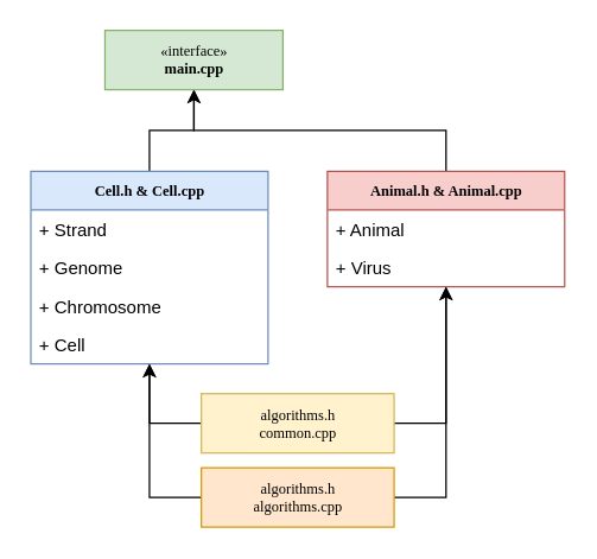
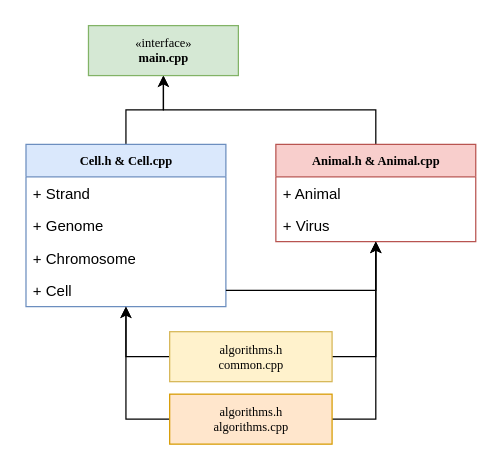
  <mxCell id="0" />
  <mxCell id="1" parent="0" />
  <mxCell id="2" value="" style="edgeStyle=orthogonalEdgeStyle;rounded=0;orthogonalLoop=1;jettySize=auto;html=1;entryX=0.5;entryY=1;entryDx=0;entryDy=0;exitX=0.5;exitY=0;exitDx=0;exitDy=0;jumpStyle=none;" parent="1" source="5" target="4" edge="1"><mxGeometry relative="1" as="geometry"><mxPoint x="40" y="75" as="sourcePoint" /></mxGeometry></mxCell>
  <mxCell id="3" value="" style="edgeStyle=orthogonalEdgeStyle;rounded=0;orthogonalLoop=1;jettySize=auto;html=1;entryX=0.5;entryY=1;entryDx=0;entryDy=0;exitX=0.5;exitY=0;exitDx=0;exitDy=0;jumpStyle=none;" parent="1" source="10" target="4" edge="1"><mxGeometry x="-0.286" relative="1" as="geometry"><mxPoint x="370" y="65" as="sourcePoint" /><mxPoint as="offset" /></mxGeometry></mxCell>
  <mxCell id="4" value="«interface»&lt;br&gt;&lt;b&gt;main.cpp&lt;/b&gt;" style="html=1;rounded=0;shadow=0;comic=0;labelBackgroundColor=none;strokeWidth=1;fontFamily=Verdana;fontSize=10;align=center;fillColor=#d5e8d4;strokeColor=#82b366;" parent="1" vertex="1"><mxGeometry x="70" y="20" width="120" height="40" as="geometry" /></mxCell>
  <mxCell id="5" value="Cell.h &amp;amp; Cell.cpp" style="swimlane;html=1;fontStyle=1;childLayout=stackLayout;horizontal=1;startSize=26;fillColor=#dae8fc;horizontalStack=0;resizeParent=1;resizeLast=0;collapsible=1;marginBottom=0;swimlaneFillColor=#ffffff;rounded=0;shadow=0;comic=0;labelBackgroundColor=none;strokeWidth=1;fontFamily=Verdana;fontSize=10;align=center;strokeColor=#6c8ebf;" parent="1" vertex="1"><mxGeometry x="20" y="115" width="160" height="130" as="geometry" /></mxCell>
  <mxCell id="6" value="+ Strand" style="text;html=1;strokeColor=none;fillColor=none;align=left;verticalAlign=top;spacingLeft=4;spacingRight=4;whiteSpace=wrap;overflow=hidden;rotatable=0;points=[[0,0.5],[1,0.5]];portConstraint=eastwest;" parent="5" vertex="1"><mxGeometry y="26" width="160" height="26" as="geometry" /></mxCell>
  <mxCell id="7" value="+ Genome" style="text;html=1;strokeColor=none;fillColor=none;align=left;verticalAlign=top;spacingLeft=4;spacingRight=4;whiteSpace=wrap;overflow=hidden;rotatable=0;points=[[0,0.5],[1,0.5]];portConstraint=eastwest;" parent="5" vertex="1"><mxGeometry y="52" width="160" height="26" as="geometry" /></mxCell>
  <mxCell id="8" value="+ Chromosome" style="text;html=1;strokeColor=none;fillColor=none;align=left;verticalAlign=top;spacingLeft=4;spacingRight=4;whiteSpace=wrap;overflow=hidden;rotatable=0;points=[[0,0.5],[1,0.5]];portConstraint=eastwest;" parent="5" vertex="1"><mxGeometry y="78" width="160" height="26" as="geometry" /></mxCell>
  <mxCell id="9" value="+ Cell" style="text;html=1;strokeColor=none;fillColor=none;align=left;verticalAlign=top;spacingLeft=4;spacingRight=4;whiteSpace=wrap;overflow=hidden;rotatable=0;points=[[0,0.5],[1,0.5]];portConstraint=eastwest;" parent="5" vertex="1"><mxGeometry y="104" width="160" height="26" as="geometry" /></mxCell>
  <mxCell id="10" value="Animal.h &amp;amp; Animal.cpp" style="swimlane;html=1;fontStyle=1;childLayout=stackLayout;horizontal=1;startSize=26;fillColor=#f8cecc;horizontalStack=0;resizeParent=1;resizeLast=0;collapsible=1;marginBottom=0;swimlaneFillColor=#ffffff;rounded=0;shadow=0;comic=0;labelBackgroundColor=none;strokeWidth=1;fontFamily=Verdana;fontSize=10;align=center;strokeColor=#b85450;" parent="1" vertex="1"><mxGeometry x="220" y="115" width="160" height="78" as="geometry" /></mxCell>
  <mxCell id="11" value="+ Animal" style="text;html=1;strokeColor=none;fillColor=none;align=left;verticalAlign=top;spacingLeft=4;spacingRight=4;whiteSpace=wrap;overflow=hidden;rotatable=0;points=[[0,0.5],[1,0.5]];portConstraint=eastwest;" parent="10" vertex="1"><mxGeometry y="26" width="160" height="26" as="geometry" /></mxCell>
  <mxCell id="12" value="+ Virus" style="text;html=1;strokeColor=none;fillColor=none;align=left;verticalAlign=top;spacingLeft=4;spacingRight=4;whiteSpace=wrap;overflow=hidden;rotatable=0;points=[[0,0.5],[1,0.5]];portConstraint=eastwest;" parent="10" vertex="1"><mxGeometry y="52" width="160" height="26" as="geometry" /></mxCell>
  <mxCell id="13" value="" style="edgeStyle=orthogonalEdgeStyle;rounded=0;orthogonalLoop=1;jettySize=auto;html=1;entryX=0.5;entryY=1;entryDx=0;entryDy=0;exitX=0;exitY=0.5;exitDx=0;exitDy=0;jumpStyle=none;" parent="1" source="15" target="5" edge="1"><mxGeometry x="0.529" relative="1" as="geometry"><mxPoint as="offset" /></mxGeometry></mxCell>
  <mxCell id="14" value="" style="edgeStyle=orthogonalEdgeStyle;rounded=0;orthogonalLoop=1;jettySize=auto;html=1;entryX=0.5;entryY=1;entryDx=0;entryDy=0;exitX=1;exitY=0.5;exitDx=0;exitDy=0;jumpStyle=none;" edge="1" parent="1" source="15" target="10"><mxGeometry relative="1" as="geometry" /></mxCell>
  <mxCell id="15" value="&lt;span style=&quot;font-weight: normal;&quot;&gt;algorithms.h&lt;br&gt;common.cpp&lt;/span&gt;" style="html=1;rounded=0;shadow=0;comic=0;labelBackgroundColor=none;strokeWidth=1;fontFamily=Verdana;fontSize=10;align=center;fillColor=#fff2cc;strokeColor=#d6b656;fontStyle=1" parent="1" vertex="1"><mxGeometry x="135" y="265" width="130" height="40" as="geometry" /></mxCell>
+ <mxCell id="16" value="" style="edgeStyle=orthogonalEdgeStyle;rounded=0;orthogonalLoop=1;jettySize=auto;html=1;exitX=1;exitY=0.5;exitDx=0;exitDy=0;entryX=0.5;entryY=1;entryDx=0;entryDy=0;jumpStyle=none;" parent="1" source="9" target="10" edge="1"><mxGeometry relative="1" as="geometry"><mxPoint x="240" y="215" as="targetPoint" /></mxGeometry></mxCell>
  <mxCell id="17" value="" style="edgeStyle=orthogonalEdgeStyle;rounded=0;orthogonalLoop=1;jettySize=auto;html=1;entryX=0.5;entryY=1;entryDx=0;entryDy=0;exitX=0;exitY=0.5;exitDx=0;exitDy=0;jumpStyle=none;" edge="1" parent="1" source="19" target="5"><mxGeometry relative="1" as="geometry" /></mxCell>
  <mxCell id="18" style="edgeStyle=orthogonalEdgeStyle;rounded=0;orthogonalLoop=1;jettySize=auto;html=1;entryX=0.5;entryY=1;entryDx=0;entryDy=0;exitX=1;exitY=0.5;exitDx=0;exitDy=0;jumpStyle=none;" edge="1" parent="1" source="19" target="10"><mxGeometry relative="1" as="geometry" /></mxCell>
  <mxCell id="19" value="algorithms.h&lt;br&gt;&lt;span style=&quot;border-color: var(--border-color);&quot;&gt;algorithms&lt;/span&gt;.cpp" style="html=1;rounded=0;shadow=0;comic=0;labelBackgroundColor=none;strokeWidth=1;fontFamily=Verdana;fontSize=10;align=center;fillColor=#ffe6cc;strokeColor=#d79b00;" vertex="1" parent="1"><mxGeometry x="135" y="315" width="130" height="40" as="geometry" /></mxCell>
